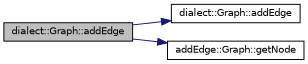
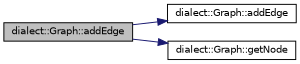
  digraph {
    rankdir=LR
    node [color=black fillcolor=white fontname=Helvetica fontsize=10 shape=record style=filled]
    edge [color=midnightblue fontname=Helvetica fontsize=10 labelfontname=Helvetica labelfontsize=10 style=solid]
    n1 [fillcolor=grey75 fontcolor=black height=0.2 label="dialect::Graph::addEdge" width=0.4]
    n2 [height=0.2 label="dialect::Graph::addEdge" width=0.4]
-   n3 [height=0.2 label="addEdge::Graph::getNode" width=0.4]
+   n3 [height=0.2 label="dialect::Graph::getNode" width=0.4]
    n1 -> n2
    n1 -> n3
  }
